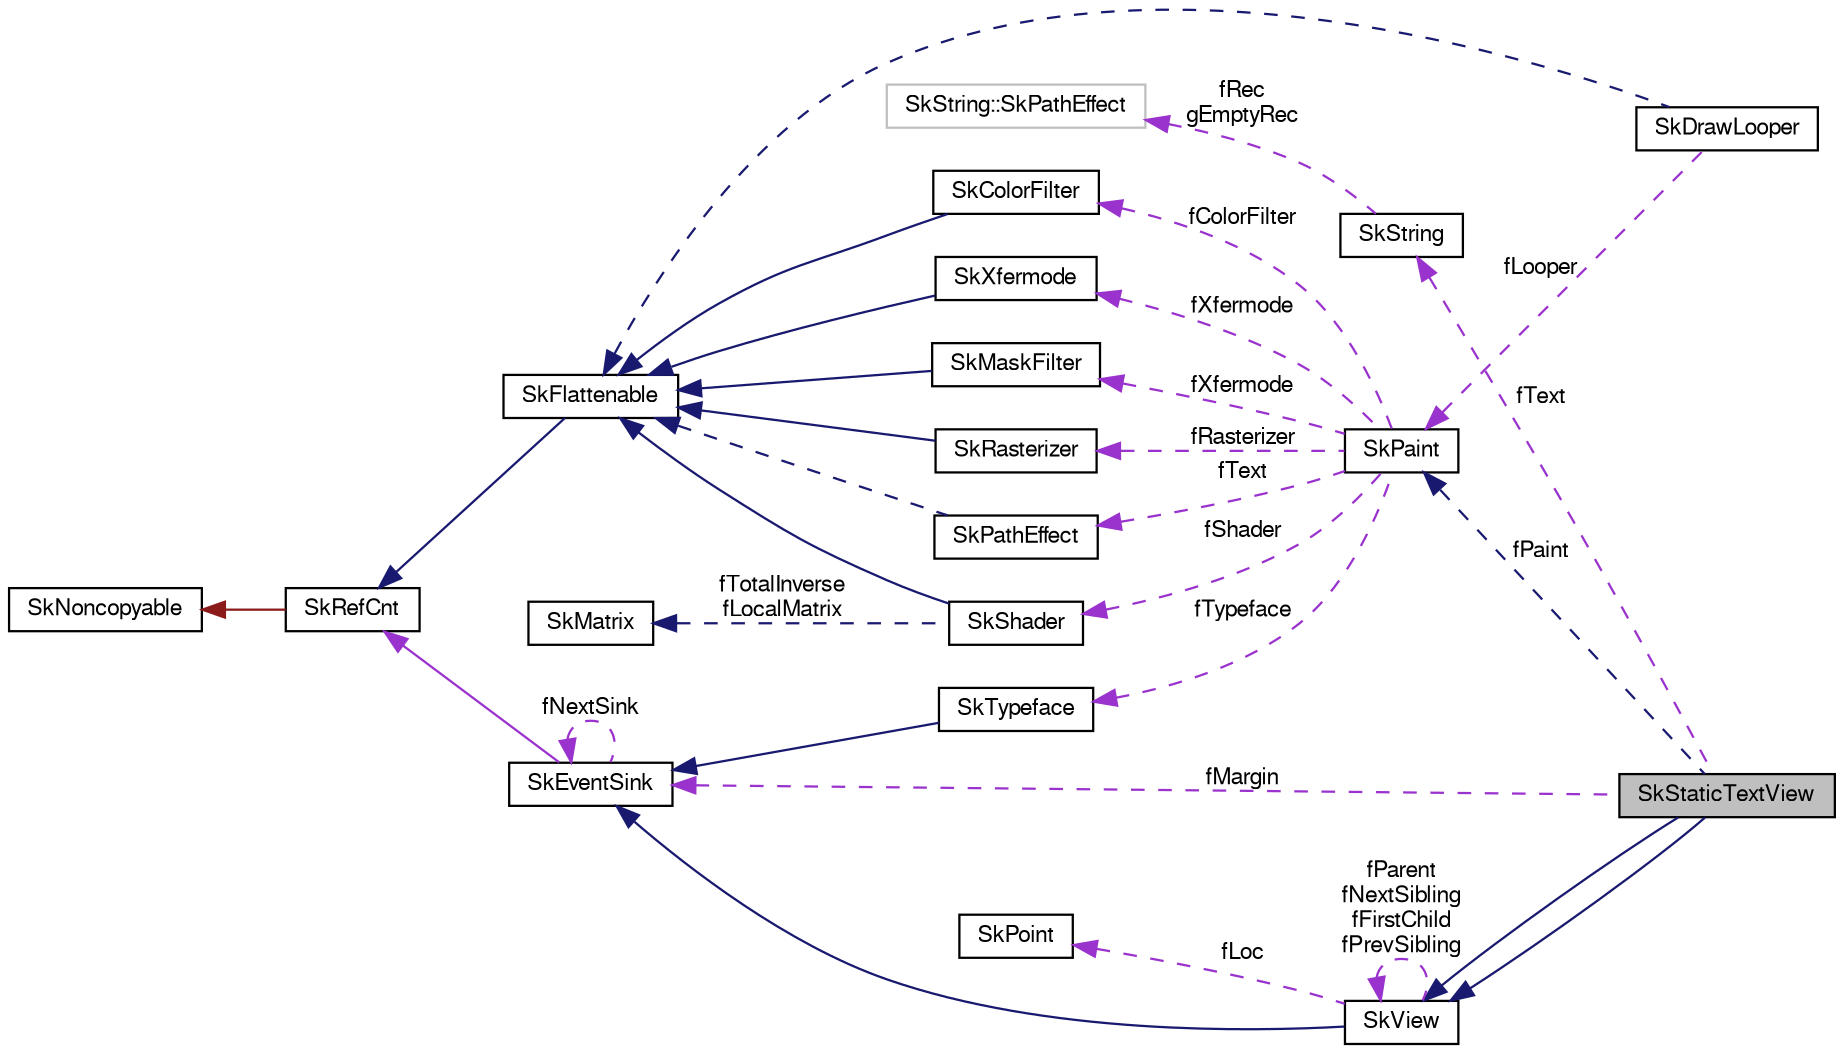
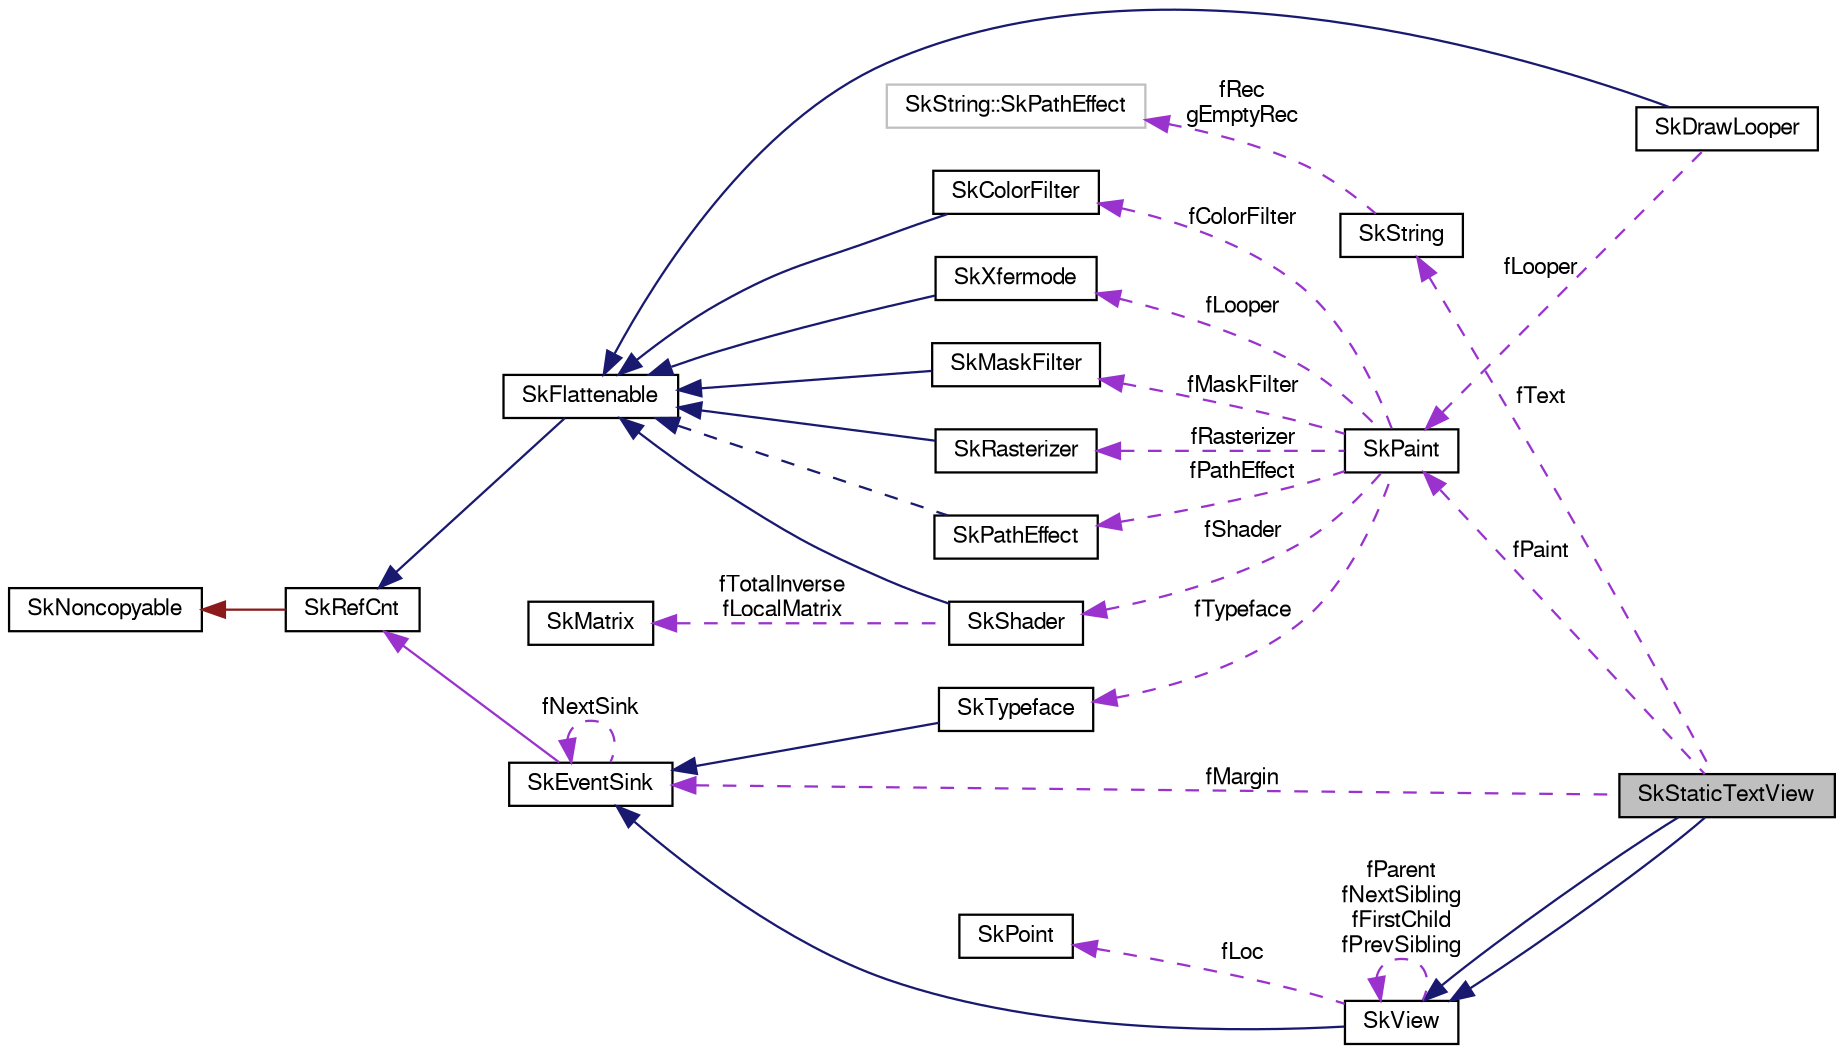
  digraph {
    rankdir=LR
    node [color=black fillcolor=white fontname=FreeSans fontsize=10 shape=record style=filled]
    edge [color=darkorchid3 dir=back fontname=FreeSans fontsize=10 labelfontname=FreeSans labelfontsize=10 style=dashed]
    n1 [fillcolor=grey75 fontcolor=black height=0.2 label=SkStaticTextView width=0.4]
    n2 [height=0.2 label=SkView width=0.4]
    n3 [height=0.2 label=SkEventSink width=0.4]
    n4 [height=0.2 label=SkTypeface width=0.4]
    n5 [height=0.2 label=SkRefCnt width=0.4]
    n6 [height=0.2 label=SkFlattenable width=0.4]
    n7 [height=0.2 label=SkPathEffect width=0.4]
    n8 [height=0.2 label=SkMaskFilter width=0.4]
    n9 [height=0.2 label=SkColorFilter width=0.4]
    n10 [height=0.2 label=SkShader width=0.4]
    n11 [height=0.2 label=SkXfermode width=0.4]
    n12 [height=0.2 label=SkDrawLooper width=0.4]
    n13 [height=0.2 label=SkRasterizer width=0.4]
    n14 [height=0.2 label=SkPaint width=0.4]
    n15 [height=0.2 label=SkNoncopyable width=0.4]
    n16 [height=0.2 label=SkPoint width=0.4]
    n17 [height=0.2 label=SkMatrix width=0.4]
    n18 [height=0.2 label=SkString width=0.4]
    n19 [color=grey75 height=0.2 label="SkString::SkPathEffect" width=0.4]
    n2 -> n1 [color=midnightblue style=solid]
    n2 -> n1 [color=midnightblue style=solid]
    n2 -> n2 [label="fParent\nfNextSibling\nfFirstChild\nfPrevSibling"]
    n3 -> n1 [label=fMargin]
    n3 -> n2 [color=midnightblue style=solid]
    n3 -> n3 [label=fNextSink]
    n3 -> n4 [color=midnightblue style=solid]
    n4 -> n14 [label=fTypeface]
    n5 -> n3 [style=solid]
    n5 -> n6 [color=midnightblue style=solid]
    n6 -> n7 [color=midnightblue]
    n6 -> n8 [color=midnightblue style=solid]
    n6 -> n9 [color=midnightblue style=solid]
    n6 -> n10 [color=midnightblue style=solid]
    n6 -> n11 [color=midnightblue style=solid]
-   n6 -> n12 [color=midnightblue]
+   n6 -> n12 [color=midnightblue style=solid]
    n6 -> n13 [color=midnightblue style=solid]
-   n7 -> n14 [label=fText]
-   n8 -> n14 [label=fXfermode]
+   n7 -> n14 [label=fPathEffect]
+   n8 -> n14 [label=fMaskFilter]
    n9 -> n14 [label=fColorFilter]
    n10 -> n14 [label=fShader]
-   n11 -> n14 [label=fXfermode]
+   n11 -> n14 [label=fLooper]
    n13 -> n14 [label=fRasterizer]
-   n14 -> n1 [color=midnightblue label=fPaint]
+   n14 -> n1 [label=fPaint]
    n14 -> n12 [label=fLooper]
    n15 -> n5 [color=firebrick4 style=solid]
    n16 -> n2 [label=fLoc]
-   n17 -> n10 [color=midnightblue label="fTotalInverse\nfLocalMatrix"]
+   n17 -> n10 [label="fTotalInverse\nfLocalMatrix"]
    n18 -> n1 [label=fText]
    n19 -> n18 [label="fRec\ngEmptyRec"]
  }
